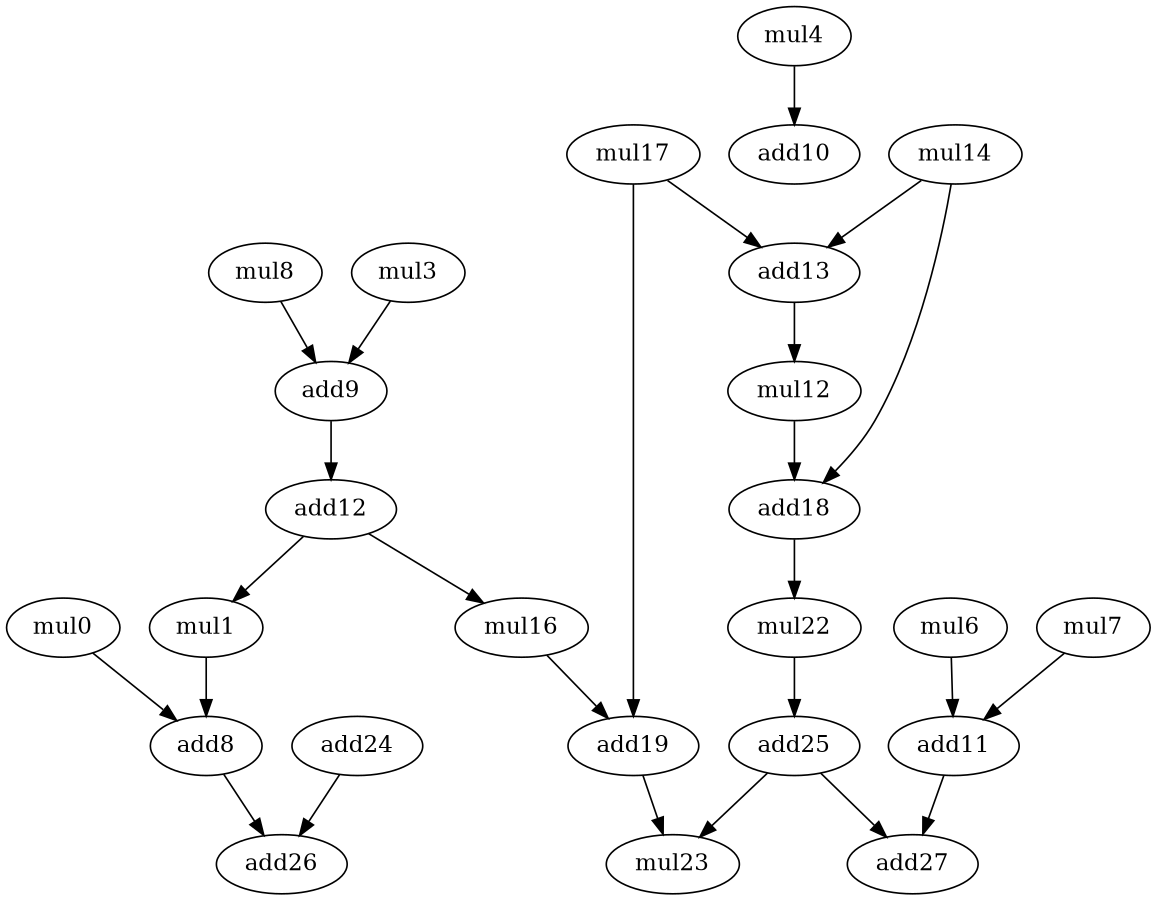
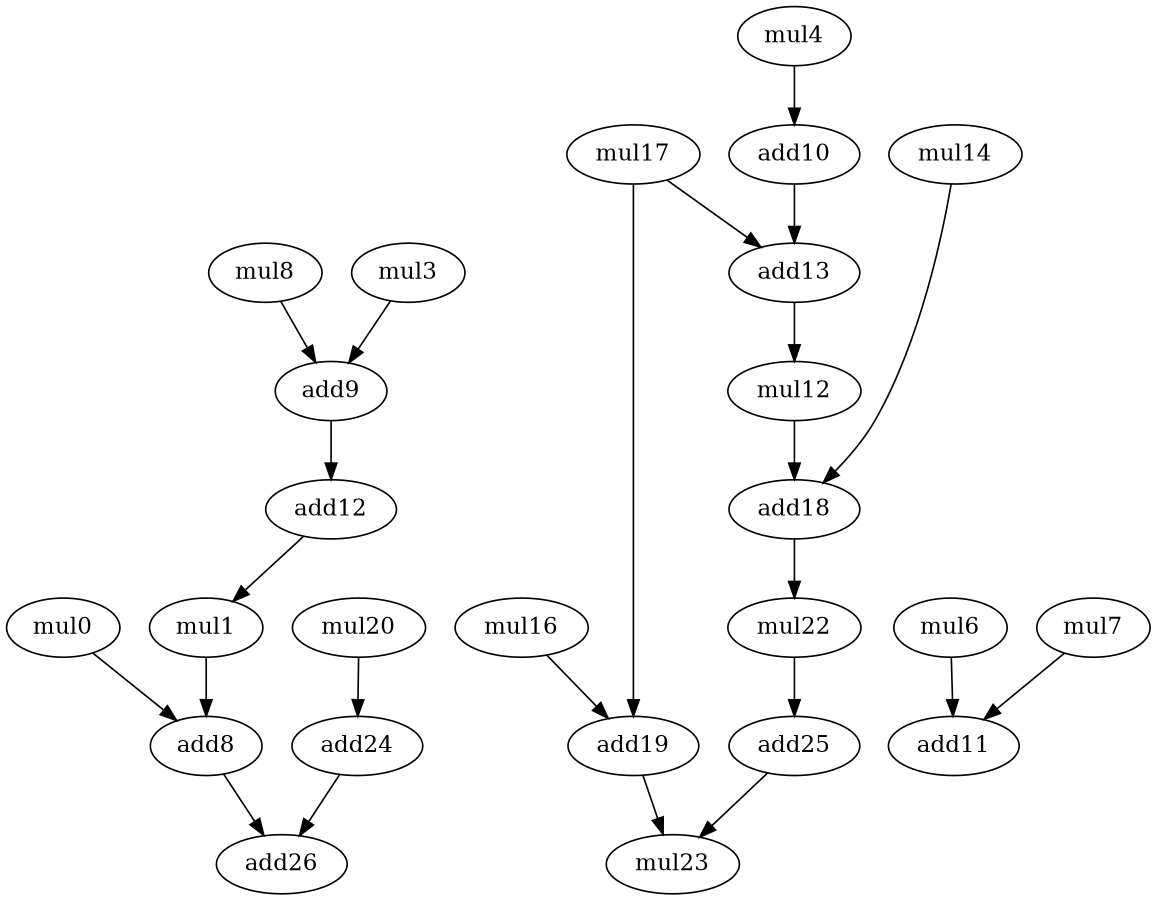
  digraph {
    node [level=5 opcode=mul]
    edge [operand=0]
    add8 [level=6 opcode=add]
    mul0
    add26 [level=7 opcode=add]
    mul1
    n5 [label=mul8 level=0]
    add9 [level=1 opcode=add]
    add12 [level=2 opcode=add]
    mul3 [level=0]
    mul4 [level=0]
    add10 [level=1 opcode=add]
    add13 [level=2 opcode=add]
    add11 [level=6 opcode=add]
    mul6
-   add27 [level=7 opcode=add]
    mul7
    mul16 [level=3]
    n17 [label=mul12 level=3]
    mul14 [level=3]
    add18 [level=4 opcode=add]
    add19 [level=4 opcode=add]
    mul17 [level=3]
    mul22
    mul23
    add24 [level=6 opcode=add]
+   mul20
    add25 [level=6 opcode=add]
    add8 -> add26
    mul0 -> add8
    mul1 -> add8 [operand=1]
    n5 -> add9
    add9 -> add12
    add12 -> mul1
-   add12 -> mul16
    mul3 -> add9 [operand=1]
    mul4 -> add10
-   mul14 -> add13
+   add10 -> add13
    add13 -> n17
-   add11 -> add27
    mul6 -> add11
    mul7 -> add11 [operand=1]
    mul16 -> add19
    n17 -> add18 [operand=1]
    mul14 -> add18
    add18 -> mul22
    add19 -> mul23
    mul17 -> add13
    mul17 -> add19 [operand=1]
    mul22 -> add25
    add24 -> add26 [operand=1]
-   add25 -> add27 [operand=1]
+   mul20 -> add24
    add25 -> mul23 [operand=1]
  }
